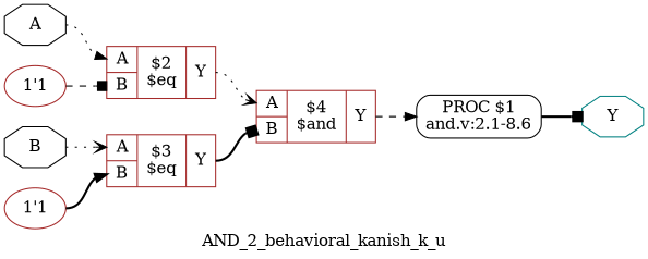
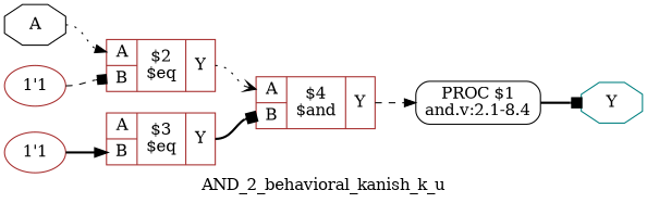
  digraph {
    label=AND_2_behavioral_kanish_k_u
    rankdir=LR
    remincross=true
    node [color=brown shape=octagon]
    edge [arrowhead=box color=black headport="p7:w" style=dotted tailport=e]
-   n1 [color=black fontcolor=black label=B]
    n2 [label="{{<p7> A|<p6> B}|$3\n$eq|{<p8> Y}}" shape=record]
    n3 [label="{{<p7> A|<p6> B}|$4\n$and|{<p8> Y}}" shape=record]
    n4 [color=black fontcolor=black label=A]
    n5 [label="{{<p7> A|<p6> B}|$2\n$eq|{<p8> Y}}" shape=record]
    n6 [color=teal fontcolor=black label=Y]
-   n7 [color=black label="PROC $1\nand.v:2.1-8.6" shape=box style=rounded]
+   n7 [color=black label="PROC $1\nand.v:2.1-8.4" shape=box style=rounded]
    n8 [label="1'1" shape=""]
    n9 [label="1'1" shape=""]
-   n1 -> n2 [arrowhead=vee]
    n2 -> n3 [headport="p6:w" style=bold tailport="p8:e"]
    n3 -> n7 [arrowhead=normal headport=w style=dashed tailport="p8:e"]
    n4 -> n5 [arrowhead=normal]
    n5 -> n3 [arrowhead=vee tailport="p8:e"]
    n7 -> n6 [headport=w style=bold]
    n8 -> n2 [arrowhead=normal headport="p6:w" style=bold]
    n9 -> n5 [headport="p6:w" style=dashed]
  }
